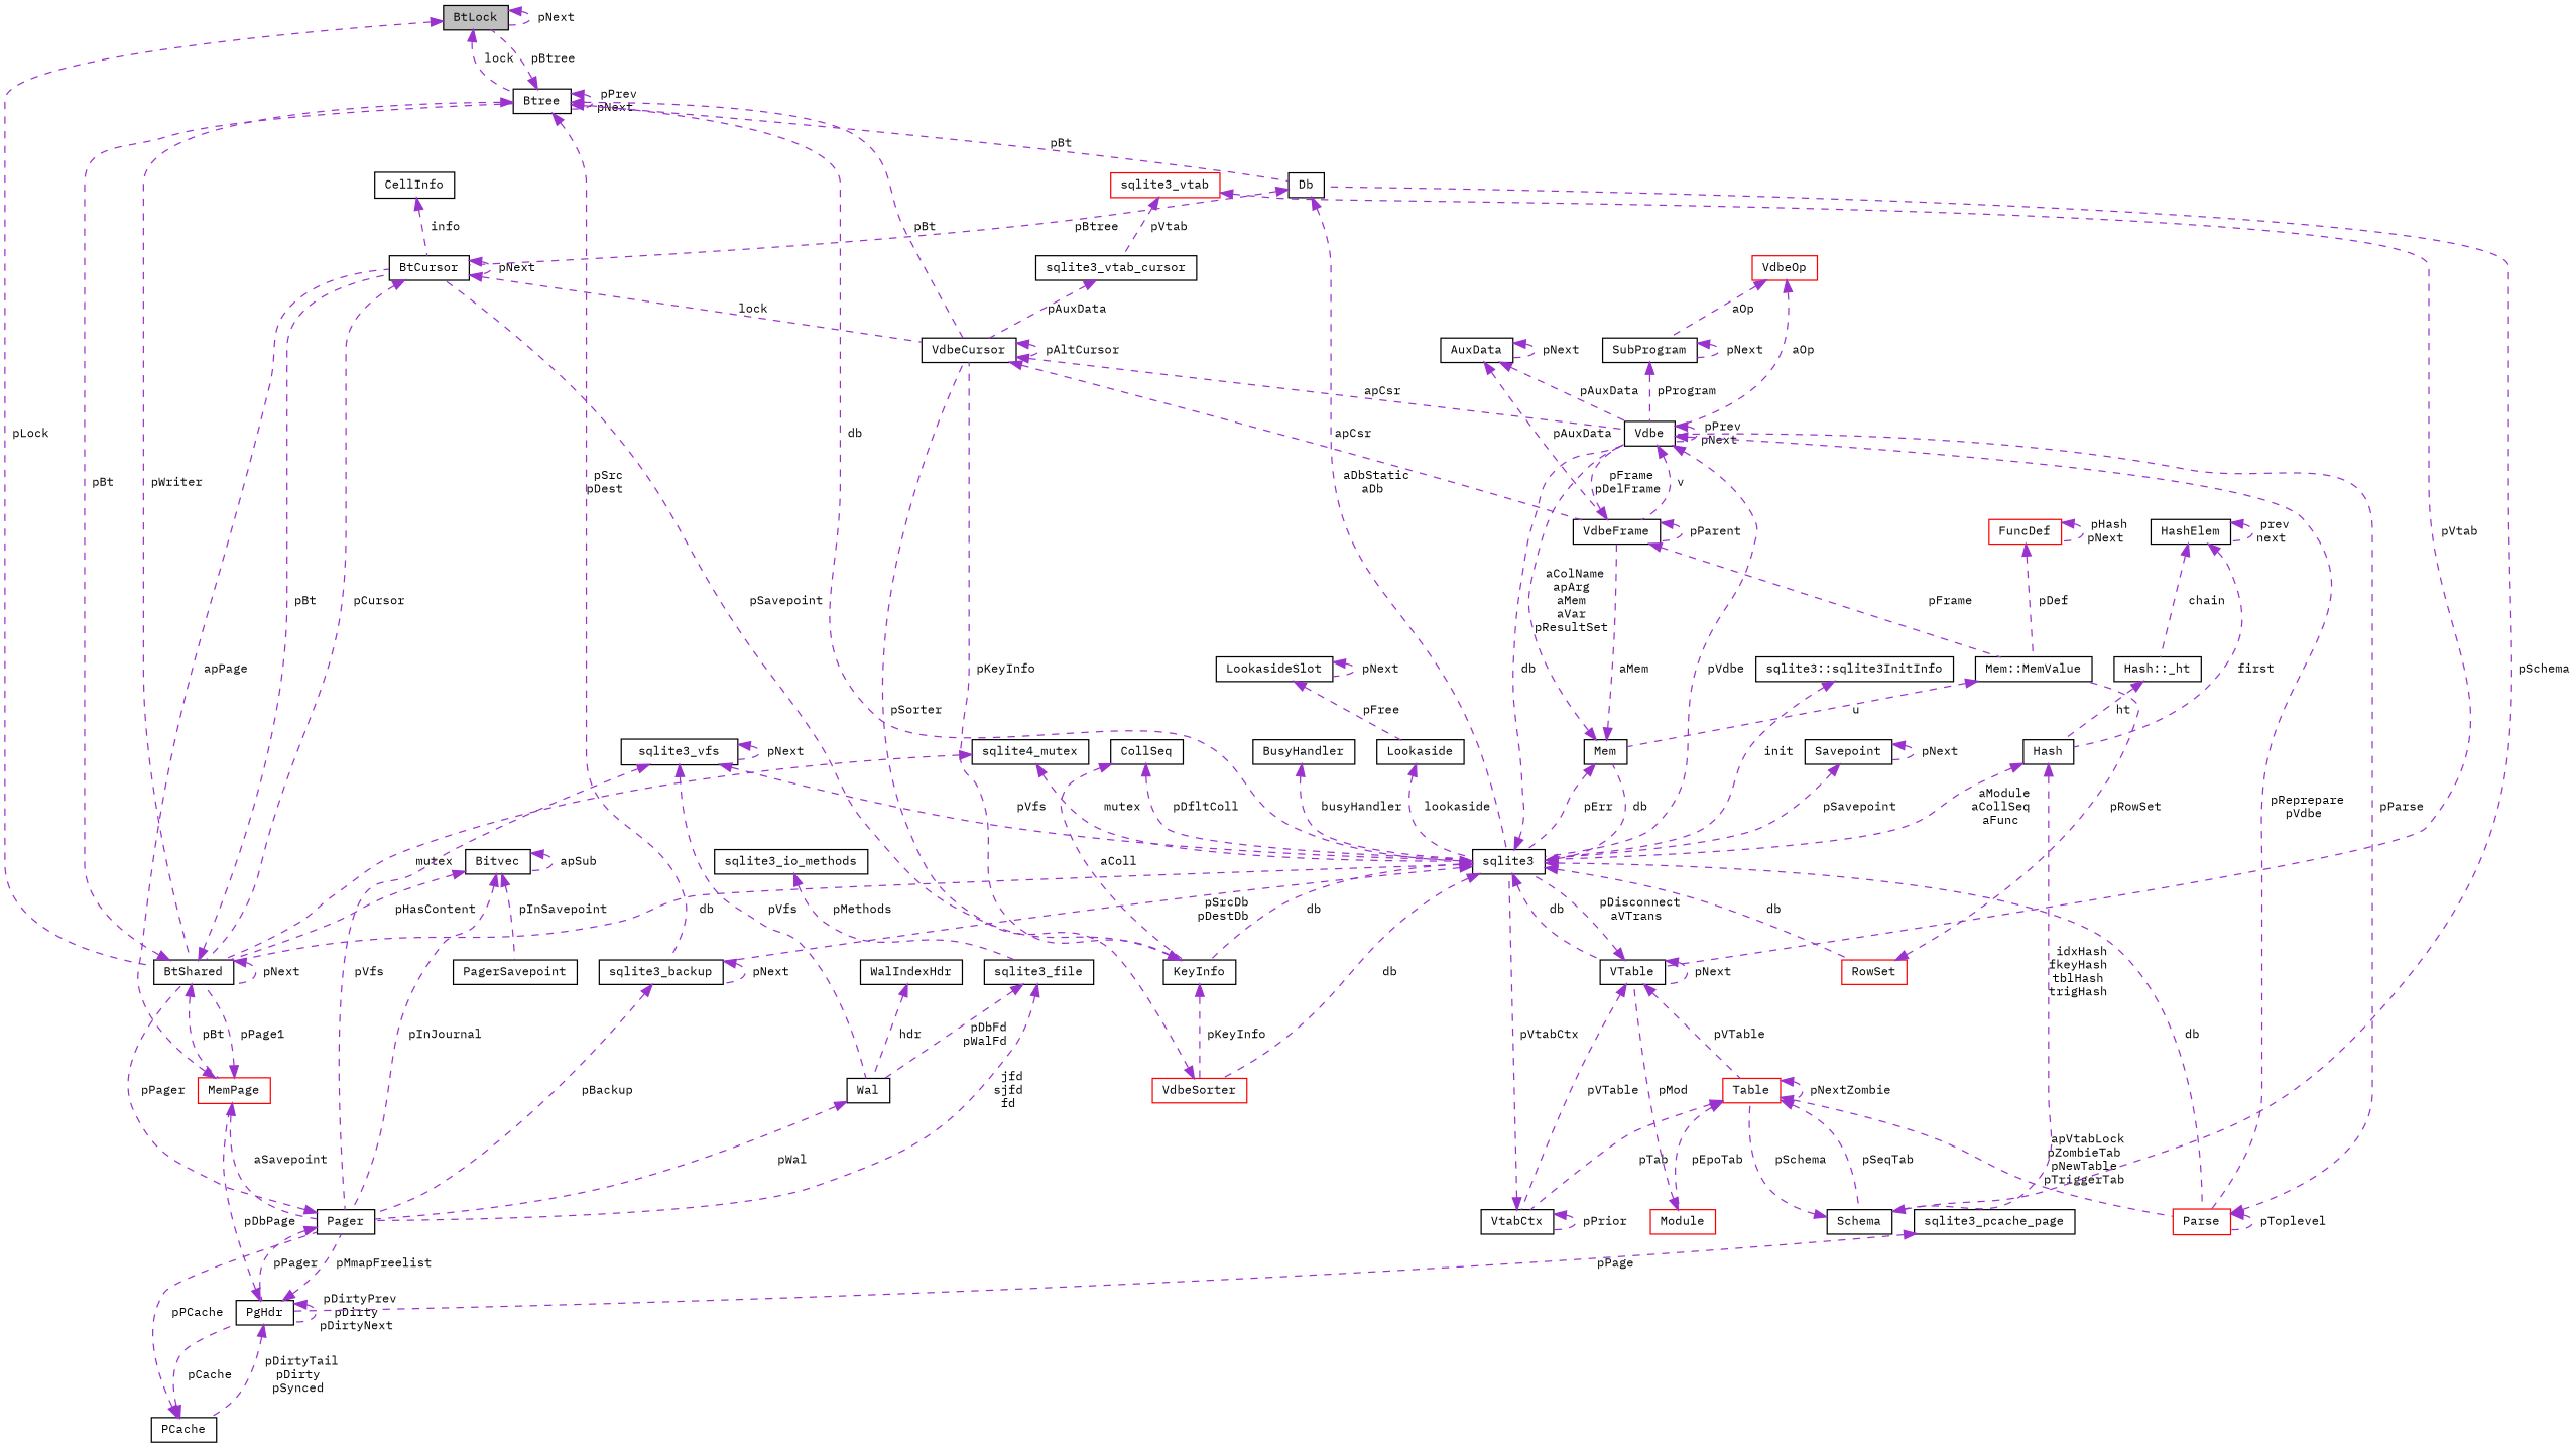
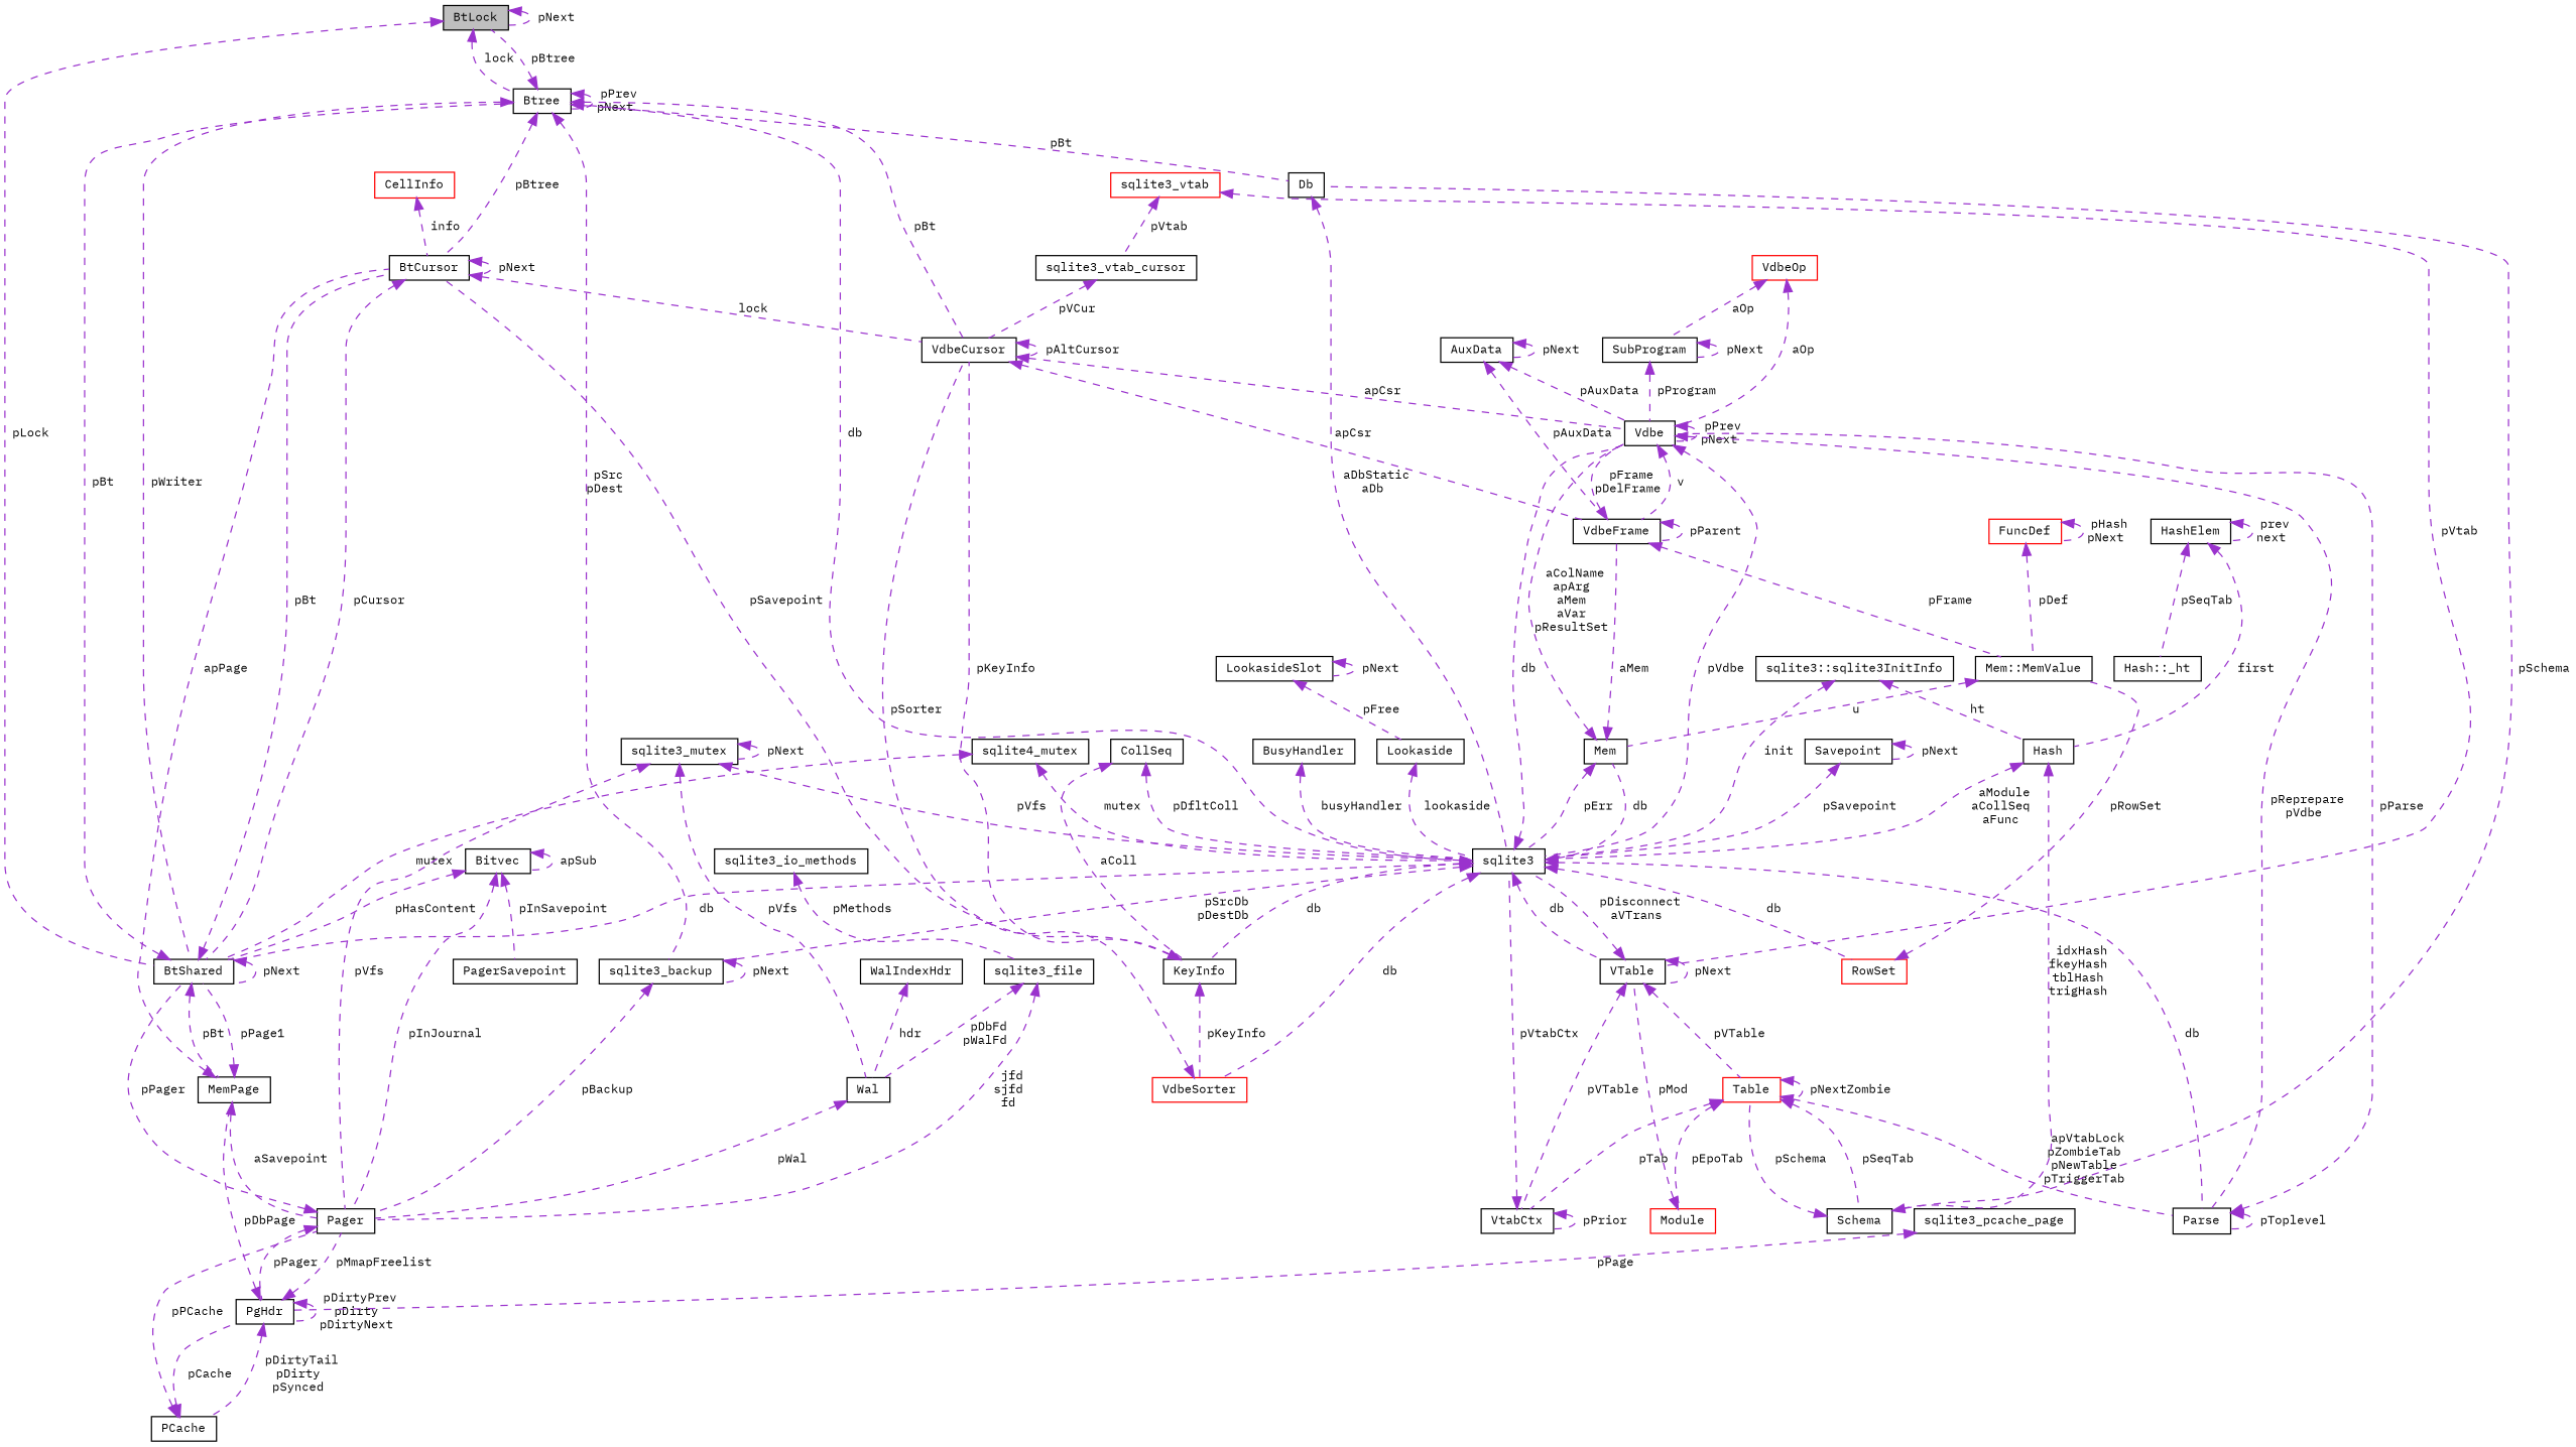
  digraph {
    fontname="IBM Plex Mono"
    node [color=black fillcolor=white fontname="IBM Plex Mono" fontsize=10 shape=record style=filled]
    edge [color=darkorchid3 dir=back fontname="IBM Plex Mono" fontsize=10 labelfontname=Helvetica labelfontsize=10 style=dashed]
    n1 [fillcolor=grey75 fontcolor=black height=0.2 label=BtLock width=0.4]
    n2 [height=0.2 label=Btree width=0.4]
    n3 [height=0.2 label=BtShared width=0.4]
    n4 [height=0.2 label=BtCursor width=0.4]
    n5 [height=0.2 label=sqlite3_backup width=0.4]
    n6 [height=0.2 label=VdbeCursor width=0.4]
    n7 [height=0.2 label=Db width=0.4]
-   n8 [color=red height=0.2 label=MemPage width=0.4]
+   n8 [height=0.2 label=MemPage width=0.4]
    n9 [height=0.2 label=Pager width=0.4]
    n10 [height=0.2 label=Vdbe width=0.4]
    n11 [height=0.2 label=VdbeFrame width=0.4]
    n12 [height=0.2 label=sqlite3 width=0.4]
-   n13 [height=0.2 label=CellInfo width=0.4]
+   n13 [color=red height=0.2 label=CellInfo width=0.4]
    n14 [height=0.2 label=PgHdr width=0.4]
    n15 [height=0.2 label=PCache width=0.4]
    n16 [height=0.2 label=sqlite3_pcache_page width=0.4]
    n17 [height=0.2 label=Mem width=0.4]
    n18 [height=0.2 label=KeyInfo width=0.4]
    n19 [color=red height=0.2 label=VdbeSorter width=0.4]
-   n20 [color=red height=0.2 label=Parse width=0.4]
+   n20 [height=0.2 label=Parse width=0.4]
    n21 [height=0.2 label=VTable width=0.4]
    n22 [color=red height=0.2 label=RowSet width=0.4]
    n23 [color=red height=0.2 label=Table width=0.4]
    n24 [height=0.2 label=VtabCtx width=0.4]
    n25 [height=0.2 label="Mem::MemValue" width=0.4]
    n26 [height=0.2 label=AuxData width=0.4]
    n27 [height=0.2 label=SubProgram width=0.4]
    n28 [color=red height=0.2 label=VdbeOp width=0.4]
    n29 [height=0.2 label=sqlite3_vtab_cursor width=0.4]
    n30 [color=red height=0.2 label=sqlite3_vtab width=0.4]
    n31 [height=0.2 label=CollSeq width=0.4]
    n32 [height=0.2 label=Schema width=0.4]
    n33 [color=red height=0.2 label=Module width=0.4]
    n34 [height=0.2 label=Hash width=0.4]
    n35 [height=0.2 label="Hash::_ht" width=0.4]
    n36 [height=0.2 label=HashElem width=0.4]
    n37 [color=red height=0.2 label=FuncDef width=0.4]
    n38 [height=0.2 label=Savepoint width=0.4]
    n39 [height=0.2 label=Lookaside width=0.4]
    n40 [height=0.2 label=LookasideSlot width=0.4]
    n41 [height=0.2 label=sqlite4_mutex width=0.4]
-   n42 [height=0.2 label=sqlite3_vfs width=0.4]
+   n42 [height=0.2 label=sqlite3_mutex width=0.4]
    n43 [height=0.2 label=Wal width=0.4]
    n44 [height=0.2 label="sqlite3::sqlite3InitInfo" width=0.4]
    n45 [height=0.2 label=BusyHandler width=0.4]
    n46 [height=0.2 label=Bitvec width=0.4]
    n47 [height=0.2 label=PagerSavepoint width=0.4]
    n48 [height=0.2 label=sqlite3_file width=0.4]
    n49 [height=0.2 label=sqlite3_io_methods width=0.4]
    n50 [height=0.2 label=WalIndexHdr width=0.4]
    n1 -> n1 [label=" pNext"]
    n1 -> n2 [label=" lock"]
    n1 -> n3 [label=" pLock"]
    n2 -> n1 [label=" pBtree"]
    n2 -> n2 [label=" pPrev\npNext"]
    n2 -> n3 [label=" pWriter"]
-   n7 -> n4 [label=" pBtree"]
+   n2 -> n4 [label=" pBtree"]
    n2 -> n5 [label=" pSrc\npDest"]
    n2 -> n6 [label=" pBt"]
    n2 -> n7 [label=" pBt"]
    n3 -> n2 [label=" pBt"]
    n3 -> n3 [label=" pNext"]
    n3 -> n4 [label=" pBt"]
    n3 -> n8 [label=" pBt"]
    n4 -> n3 [label=" pCursor"]
    n4 -> n4 [label=" pNext"]
    n4 -> n6 [label=" lock"]
    n5 -> n5 [label=" pNext"]
    n5 -> n9 [label=" pBackup"]
    n6 -> n6 [label=" pAltCursor"]
    n6 -> n10 [label=" apCsr"]
    n6 -> n11 [label=" apCsr"]
    n7 -> n12 [label=" aDbStatic\naDb"]
    n8 -> n3 [label=" pPage1"]
    n8 -> n4 [label=" apPage"]
    n8 -> n9 [label=" aSavepoint"]
    n9 -> n3 [label=" pPager"]
    n9 -> n14 [label=" pPager"]
    n10 -> n10 [label=" pPrev\npNext"]
    n10 -> n11 [label=" v"]
    n10 -> n12 [label=" pVdbe"]
    n10 -> n20 [label=" pReprepare\npVdbe"]
    n11 -> n10 [label=" pFrame\npDelFrame"]
    n11 -> n11 [label=" pParent"]
    n11 -> n25 [label=" pFrame"]
    n12 -> n2 [label=" db"]
    n12 -> n3 [label=" db"]
    n12 -> n5 [label=" pSrcDb\npDestDb"]
    n12 -> n10 [label=" db"]
    n12 -> n17 [label=" db"]
    n12 -> n18 [label=" db"]
    n12 -> n19 [label=" db"]
    n12 -> n20 [label=" db"]
    n12 -> n21 [label=" db"]
    n12 -> n22 [label=" db"]
    n13 -> n4 [label=" info"]
    n14 -> n8 [label=" pDbPage"]
    n14 -> n9 [label=" pMmapFreelist"]
    n14 -> n14 [label=" pDirtyPrev\npDirty\npDirtyNext"]
    n14 -> n15 [label=" pDirtyTail\npDirty\npSynced"]
    n15 -> n9 [label=" pPCache"]
    n15 -> n14 [label=" pCache"]
    n16 -> n14 [label=" pPage"]
    n17 -> n10 [label=" aColName\napArg\naMem\naVar\npResultSet"]
    n17 -> n11 [label=" aMem"]
    n17 -> n12 [label=" pErr"]
    n18 -> n4 [label=" pSavepoint"]
    n18 -> n6 [label=" pKeyInfo"]
    n18 -> n19 [label=" pKeyInfo"]
    n19 -> n6 [label=" pSorter"]
    n20 -> n10 [label=" pParse"]
    n20 -> n20 [label=" pToplevel"]
    n21 -> n12 [label=" pDisconnect\naVTrans"]
    n21 -> n21 [label=" pNext"]
    n21 -> n23 [label=" pVTable"]
    n21 -> n24 [label=" pVTable"]
    n22 -> n25 [label=" pRowSet"]
    n23 -> n20 [label=" apVtabLock\npZombieTab\npNewTable\npTriggerTab"]
    n23 -> n23 [label=" pNextZombie"]
    n23 -> n24 [label=" pTab"]
    n23 -> n32 [label=" pSeqTab"]
    n23 -> n33 [label=" pEpoTab"]
    n24 -> n12 [label=" pVtabCtx"]
    n24 -> n24 [label=" pPrior"]
    n25 -> n17 [label=" u"]
    n26 -> n10 [label=" pAuxData"]
    n26 -> n11 [label=" pAuxData"]
    n26 -> n26 [label=" pNext"]
    n27 -> n10 [label=" pProgram"]
    n27 -> n27 [label=" pNext"]
    n28 -> n10 [label=" aOp"]
    n28 -> n27 [label=" aOp"]
-   n29 -> n6 [label=" pAuxData"]
+   n29 -> n6 [label=" pVCur"]
    n30 -> n21 [label=" pVtab"]
    n30 -> n29 [label=" pVtab"]
    n31 -> n12 [label=" pDfltColl"]
    n31 -> n18 [label=" aColl"]
    n32 -> n7 [label=" pSchema"]
    n32 -> n23 [label=" pSchema"]
    n33 -> n21 [label=" pMod"]
    n34 -> n12 [label=" aModule\naCollSeq\naFunc"]
    n34 -> n32 [label=" idxHash\nfkeyHash\ntblHash\ntrigHash"]
-   n35 -> n34 [label=" ht"]
+   n44 -> n34 [label=" ht"]
    n36 -> n34 [label=" first"]
-   n36 -> n35 [label=" chain"]
+   n36 -> n35 [label=" pSeqTab"]
    n36 -> n36 [label=" prev\nnext"]
    n37 -> n25 [label=" pDef"]
    n37 -> n37 [label=" pHash\npNext"]
    n38 -> n12 [label=" pSavepoint"]
    n38 -> n38 [label=" pNext"]
    n39 -> n12 [label=" lookaside"]
    n40 -> n39 [label=" pFree"]
    n40 -> n40 [label=" pNext"]
    n41 -> n3 [label=" mutex"]
    n41 -> n12 [label=" mutex"]
    n42 -> n9 [label=" pVfs"]
    n42 -> n12 [label=" pVfs"]
    n42 -> n42 [label=" pNext"]
    n42 -> n43 [label=" pVfs"]
    n43 -> n9 [label=" pWal"]
    n44 -> n12 [label=" init"]
    n45 -> n12 [label=" busyHandler"]
    n46 -> n3 [label=" pHasContent"]
    n46 -> n9 [label=" pInJournal"]
    n46 -> n46 [label=" apSub"]
    n46 -> n47 [label=" pInSavepoint"]
    n48 -> n9 [label=" jfd\nsjfd\nfd"]
    n48 -> n43 [label=" pDbFd\npWalFd"]
    n49 -> n48 [label=" pMethods"]
    n50 -> n43 [label=" hdr"]
  }
